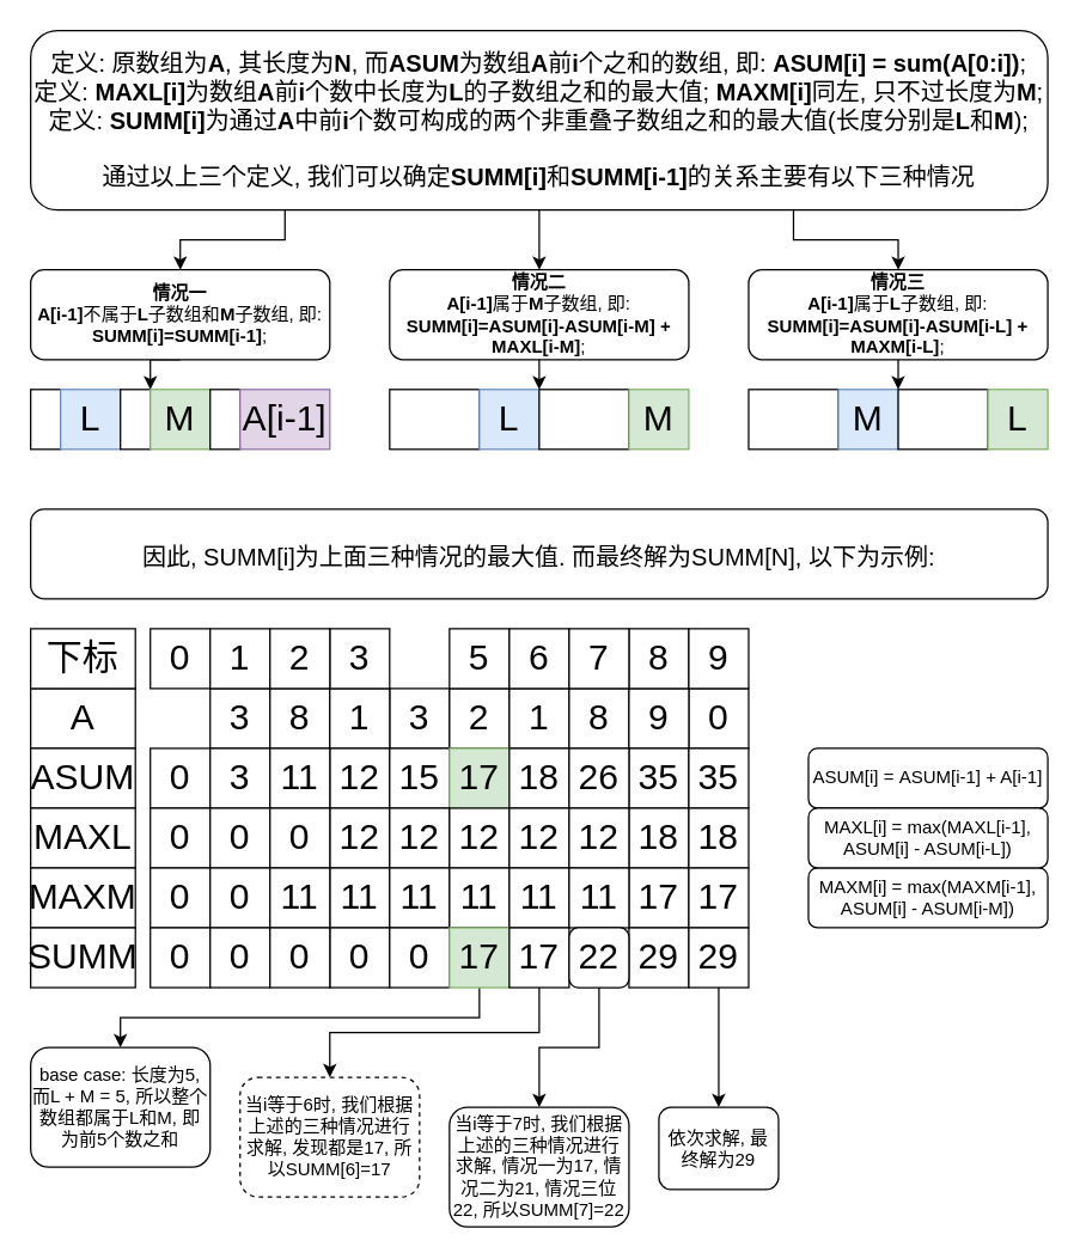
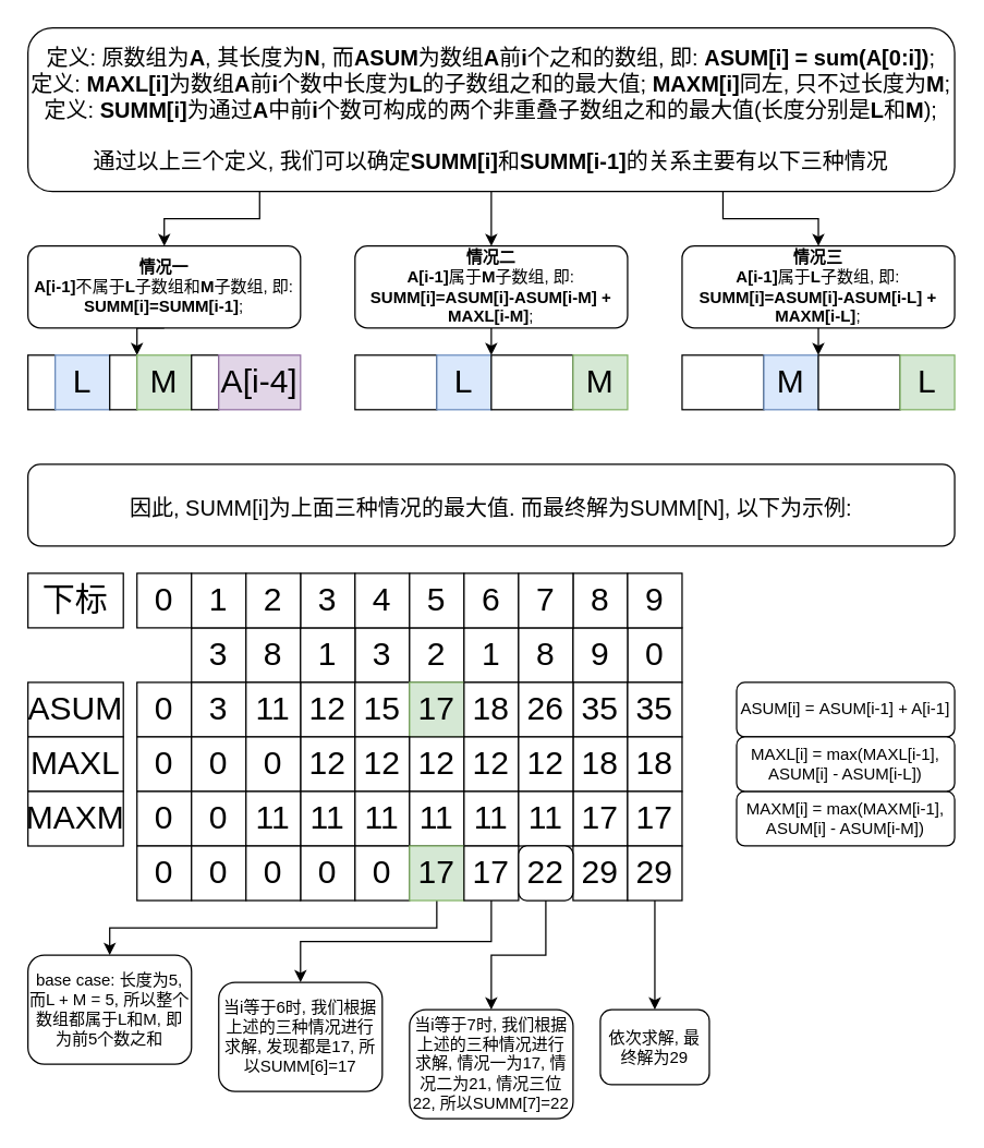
  <mxCell id="0" />
  <mxCell id="1" parent="0" />
  <mxCell id="2" style="edgeStyle=orthogonalEdgeStyle;rounded=0;orthogonalLoop=1;jettySize=auto;html=1;exitX=0.25;exitY=1;exitDx=0;exitDy=0;fontSize=24;" edge="1" parent="1" source="5" target="7"><mxGeometry relative="1" as="geometry" /></mxCell>
  <mxCell id="3" style="edgeStyle=orthogonalEdgeStyle;rounded=0;orthogonalLoop=1;jettySize=auto;html=1;exitX=0.5;exitY=1;exitDx=0;exitDy=0;entryX=0.5;entryY=0;entryDx=0;entryDy=0;fontSize=24;" edge="1" parent="1" source="5" target="15"><mxGeometry relative="1" as="geometry" /></mxCell>
  <mxCell id="4" style="edgeStyle=orthogonalEdgeStyle;rounded=0;orthogonalLoop=1;jettySize=auto;html=1;exitX=0.75;exitY=1;exitDx=0;exitDy=0;entryX=0.5;entryY=0;entryDx=0;entryDy=0;fontSize=24;" edge="1" parent="1" source="5" target="17"><mxGeometry relative="1" as="geometry" /></mxCell>
  <mxCell id="5" value="定义: 原数组为&lt;b&gt;A&lt;/b&gt;, 其长度为&lt;b&gt;N&lt;/b&gt;, 而&lt;b&gt;ASUM&lt;/b&gt;为数组&lt;b&gt;A&lt;/b&gt;前&lt;b&gt;i&lt;/b&gt;个之和的数组, 即: &lt;b&gt;ASUM[i] = sum(A[0:i])&lt;/b&gt;;&lt;br&gt;定义: &lt;b&gt;MAXL[i]&lt;/b&gt;为数组&lt;b&gt;A&lt;/b&gt;前&lt;b&gt;i&lt;/b&gt;个数中长度为&lt;b&gt;L&lt;/b&gt;的子数组之和的最大值;&amp;nbsp;&lt;b&gt;MAXM[i]&lt;/b&gt;同左, 只不过长度为&lt;b&gt;M&lt;/b&gt;;&lt;br&gt;定义: &lt;b&gt;SUMM[i]&lt;/b&gt;为通过&lt;b&gt;A&lt;/b&gt;中前&lt;b&gt;i&lt;/b&gt;个数可构成的两个非重叠子数组之和的最大值(长度分别是&lt;b&gt;L&lt;/b&gt;和&lt;b&gt;M&lt;/b&gt;);&lt;br&gt;&lt;br&gt;通过以上三个定义, 我们可以确定&lt;b&gt;SUMM[i]&lt;/b&gt;和&lt;b&gt;SUMM[i-1]&lt;/b&gt;的关系主要有以下三种情况&lt;br&gt;" style="rounded=1;whiteSpace=wrap;html=1;fontSize=16;" parent="1" vertex="1"><mxGeometry x="20" y="20" width="680" height="120" as="geometry" /></mxCell>
  <mxCell id="6" style="edgeStyle=orthogonalEdgeStyle;rounded=0;orthogonalLoop=1;jettySize=auto;html=1;exitX=0.5;exitY=1;exitDx=0;exitDy=0;entryX=0;entryY=0;entryDx=0;entryDy=0;entryPerimeter=0;fontSize=24;" edge="1" parent="1" source="7" target="11"><mxGeometry relative="1" as="geometry" /></mxCell>
  <mxCell id="7" value="&lt;b&gt;&lt;font style=&quot;font-size: 12px&quot;&gt;情况一&lt;/font&gt;&lt;/b&gt;&lt;br&gt;&lt;b&gt;A[i-1]&lt;/b&gt;不属于&lt;b&gt;L&lt;/b&gt;子数组和&lt;b&gt;M&lt;/b&gt;子数组, 即: &lt;b&gt;SUMM[i]=SUMM[i-1]&lt;/b&gt;;" style="rounded=1;whiteSpace=wrap;html=1;" vertex="1" parent="1"><mxGeometry x="20" y="180" width="200" height="60" as="geometry" /></mxCell>
  <mxCell id="8" value="" style="rounded=0;whiteSpace=wrap;html=1;" vertex="1" parent="1"><mxGeometry x="20" y="260" width="20" height="40" as="geometry" /></mxCell>
  <mxCell id="9" value="L" style="rounded=0;whiteSpace=wrap;html=1;fontSize=24;fillColor=#dae8fc;strokeColor=#6c8ebf;" vertex="1" parent="1"><mxGeometry x="40" y="260" width="40" height="40" as="geometry" /></mxCell>
  <mxCell id="10" value="" style="rounded=0;whiteSpace=wrap;html=1;" vertex="1" parent="1"><mxGeometry x="80" y="260" width="20" height="40" as="geometry" /></mxCell>
  <mxCell id="11" value="M" style="rounded=0;whiteSpace=wrap;html=1;fontSize=24;fillColor=#d5e8d4;strokeColor=#82b366;" vertex="1" parent="1"><mxGeometry x="100" y="260" width="40" height="40" as="geometry" /></mxCell>
  <mxCell id="12" value="" style="rounded=0;whiteSpace=wrap;html=1;" vertex="1" parent="1"><mxGeometry x="140" y="260" width="20" height="40" as="geometry" /></mxCell>
- <mxCell id="13" value="A[i-1]&lt;br&gt;" style="rounded=0;whiteSpace=wrap;html=1;fontSize=24;fillColor=#e1d5e7;strokeColor=#9673a6;" vertex="1" parent="1"><mxGeometry x="160" y="260" width="60" height="40" as="geometry" /></mxCell>
+ <mxCell id="13" value="A[i-4]&lt;br&gt;" style="rounded=0;whiteSpace=wrap;html=1;fontSize=24;fillColor=#e1d5e7;strokeColor=#9673a6;" vertex="1" parent="1"><mxGeometry x="160" y="260" width="60" height="40" as="geometry" /></mxCell>
  <mxCell id="14" style="edgeStyle=orthogonalEdgeStyle;rounded=0;orthogonalLoop=1;jettySize=auto;html=1;exitX=0.5;exitY=1;exitDx=0;exitDy=0;entryX=0;entryY=0;entryDx=0;entryDy=0;entryPerimeter=0;fontSize=24;" edge="1" parent="1" source="15" target="20"><mxGeometry relative="1" as="geometry" /></mxCell>
  <mxCell id="15" value="&lt;b&gt;&lt;font style=&quot;font-size: 12px&quot;&gt;情况二&lt;/font&gt;&lt;/b&gt;&lt;br&gt;&lt;b&gt;A[i-1]&lt;/b&gt;属于&lt;b&gt;M&lt;/b&gt;子数组, 即: &lt;b&gt;SUMM[i]=ASUM[i]-ASUM[i-M] + MAXL[i-M]&lt;/b&gt;;" style="rounded=1;whiteSpace=wrap;html=1;" vertex="1" parent="1"><mxGeometry x="260" y="180" width="200" height="60" as="geometry" /></mxCell>
  <mxCell id="16" style="edgeStyle=orthogonalEdgeStyle;rounded=0;orthogonalLoop=1;jettySize=auto;html=1;exitX=0.5;exitY=1;exitDx=0;exitDy=0;entryX=0;entryY=0;entryDx=0;entryDy=0;entryPerimeter=0;fontSize=24;" edge="1" parent="1" source="17" target="24"><mxGeometry relative="1" as="geometry" /></mxCell>
  <mxCell id="17" value="&lt;font style=&quot;font-size: 12px&quot;&gt;&lt;b&gt;&lt;font style=&quot;font-size: 12px&quot;&gt;情况三&lt;/font&gt;&lt;/b&gt;&lt;br&gt;&lt;b&gt;A[i-1]&lt;/b&gt;属于&lt;b&gt;L&lt;/b&gt;子数组, 即: &lt;b&gt;SUMM[i]=&lt;/b&gt;&lt;b&gt;ASUM[i]-ASUM[i-L] + MAXM[i-L]&lt;/b&gt;;&lt;/font&gt;" style="rounded=1;whiteSpace=wrap;html=1;" vertex="1" parent="1"><mxGeometry x="500" y="180" width="200" height="60" as="geometry" /></mxCell>
  <mxCell id="18" value="" style="rounded=0;whiteSpace=wrap;html=1;" vertex="1" parent="1"><mxGeometry x="260" y="260" width="60" height="40" as="geometry" /></mxCell>
  <mxCell id="19" value="L" style="rounded=0;whiteSpace=wrap;html=1;fontSize=24;fillColor=#dae8fc;strokeColor=#6c8ebf;" vertex="1" parent="1"><mxGeometry x="320" y="260" width="40" height="40" as="geometry" /></mxCell>
  <mxCell id="20" value="" style="rounded=0;whiteSpace=wrap;html=1;" vertex="1" parent="1"><mxGeometry x="360" y="260" width="60" height="40" as="geometry" /></mxCell>
  <mxCell id="21" value="M" style="rounded=0;whiteSpace=wrap;html=1;fontSize=24;fillColor=#d5e8d4;strokeColor=#82b366;" vertex="1" parent="1"><mxGeometry x="420" y="260" width="40" height="40" as="geometry" /></mxCell>
  <mxCell id="22" value="" style="rounded=0;whiteSpace=wrap;html=1;" vertex="1" parent="1"><mxGeometry x="500" y="260" width="60" height="40" as="geometry" /></mxCell>
  <mxCell id="23" value="M" style="rounded=0;whiteSpace=wrap;html=1;fontSize=24;fillColor=#dae8fc;strokeColor=#6c8ebf;" vertex="1" parent="1"><mxGeometry x="560" y="260" width="40" height="40" as="geometry" /></mxCell>
  <mxCell id="24" value="" style="rounded=0;whiteSpace=wrap;html=1;" vertex="1" parent="1"><mxGeometry x="600" y="260" width="60" height="40" as="geometry" /></mxCell>
  <mxCell id="25" value="L" style="rounded=0;whiteSpace=wrap;html=1;fontSize=24;fillColor=#d5e8d4;strokeColor=#82b366;" vertex="1" parent="1"><mxGeometry x="660" y="260" width="40" height="40" as="geometry" /></mxCell>
  <mxCell id="26" value="&lt;span style=&quot;font-size: 16px&quot;&gt;因此, SUMM[i]为上面三种情况的最大值. 而最终解为SUMM[N], 以下为示例:&lt;/span&gt;" style="rounded=1;whiteSpace=wrap;html=1;fontSize=24;" vertex="1" parent="1"><mxGeometry x="20" y="340" width="680" height="60" as="geometry" /></mxCell>
  <mxCell id="27" value="3" style="rounded=0;whiteSpace=wrap;html=1;fontSize=24;" vertex="1" parent="1"><mxGeometry x="140" y="460" width="40" height="40" as="geometry" /></mxCell>
  <mxCell id="28" value="3" style="rounded=0;whiteSpace=wrap;html=1;fontSize=24;" vertex="1" parent="1"><mxGeometry x="260" y="460" width="40" height="40" as="geometry" /></mxCell>
  <mxCell id="29" value="8" style="rounded=0;whiteSpace=wrap;html=1;fontSize=24;" vertex="1" parent="1"><mxGeometry x="180" y="460" width="40" height="40" as="geometry" /></mxCell>
  <mxCell id="30" value="1" style="rounded=0;whiteSpace=wrap;html=1;fontSize=24;" vertex="1" parent="1"><mxGeometry x="220" y="460" width="40" height="40" as="geometry" /></mxCell>
  <mxCell id="31" value="2" style="rounded=0;whiteSpace=wrap;html=1;fontSize=24;" vertex="1" parent="1"><mxGeometry x="300" y="460" width="40" height="40" as="geometry" /></mxCell>
  <mxCell id="32" value="1" style="rounded=0;whiteSpace=wrap;html=1;fontSize=24;" vertex="1" parent="1"><mxGeometry x="340" y="460" width="40" height="40" as="geometry" /></mxCell>
  <mxCell id="33" value="0" style="rounded=0;whiteSpace=wrap;html=1;fontSize=24;" vertex="1" parent="1"><mxGeometry x="460" y="460" width="40" height="40" as="geometry" /></mxCell>
  <mxCell id="34" value="8" style="rounded=0;whiteSpace=wrap;html=1;fontSize=24;" vertex="1" parent="1"><mxGeometry x="380" y="460" width="40" height="40" as="geometry" /></mxCell>
  <mxCell id="35" value="9" style="rounded=0;whiteSpace=wrap;html=1;fontSize=24;" vertex="1" parent="1"><mxGeometry x="420" y="460" width="40" height="40" as="geometry" /></mxCell>
- <mxCell id="36" value="A&lt;br&gt;" style="rounded=0;whiteSpace=wrap;html=1;fontSize=24;" vertex="1" parent="1"><mxGeometry x="20" y="460" width="70" height="40" as="geometry" /></mxCell>
  <mxCell id="37" value="0" style="rounded=0;whiteSpace=wrap;html=1;fontSize=24;" vertex="1" parent="1"><mxGeometry x="100" y="500" width="40" height="40" as="geometry" /></mxCell>
  <mxCell id="38" value="12" style="rounded=0;whiteSpace=wrap;html=1;fontSize=24;" vertex="1" parent="1"><mxGeometry x="220" y="500" width="40" height="40" as="geometry" /></mxCell>
  <mxCell id="39" value="3" style="rounded=0;whiteSpace=wrap;html=1;fontSize=24;" vertex="1" parent="1"><mxGeometry x="140" y="500" width="40" height="40" as="geometry" /></mxCell>
  <mxCell id="40" value="11" style="rounded=0;whiteSpace=wrap;html=1;fontSize=24;" vertex="1" parent="1"><mxGeometry x="180" y="500" width="40" height="40" as="geometry" /></mxCell>
  <mxCell id="41" value="15" style="rounded=0;whiteSpace=wrap;html=1;fontSize=24;" vertex="1" parent="1"><mxGeometry x="260" y="500" width="40" height="40" as="geometry" /></mxCell>
  <mxCell id="42" value="17" style="rounded=0;whiteSpace=wrap;html=1;fontSize=24;fillColor=#d5e8d4;strokeColor=#82b366;" vertex="1" parent="1"><mxGeometry x="300" y="500" width="40" height="40" as="geometry" /></mxCell>
  <mxCell id="43" value="35" style="rounded=0;whiteSpace=wrap;html=1;fontSize=24;" vertex="1" parent="1"><mxGeometry x="420" y="500" width="40" height="40" as="geometry" /></mxCell>
  <mxCell id="44" value="18" style="rounded=0;whiteSpace=wrap;html=1;fontSize=24;" vertex="1" parent="1"><mxGeometry x="340" y="500" width="40" height="40" as="geometry" /></mxCell>
  <mxCell id="45" value="26" style="rounded=0;whiteSpace=wrap;html=1;fontSize=24;" vertex="1" parent="1"><mxGeometry x="380" y="500" width="40" height="40" as="geometry" /></mxCell>
  <mxCell id="46" value="ASUM&lt;br&gt;" style="rounded=0;whiteSpace=wrap;html=1;fontSize=24;direction=west;" vertex="1" parent="1"><mxGeometry x="20" y="500" width="70" height="40" as="geometry" /></mxCell>
  <mxCell id="47" value="35" style="rounded=0;whiteSpace=wrap;html=1;fontSize=24;" vertex="1" parent="1"><mxGeometry x="460" y="500" width="40" height="40" as="geometry" /></mxCell>
  <mxCell id="48" value="&lt;font style=&quot;font-size: 12px&quot;&gt;ASUM[i] =&lt;/font&gt;&amp;nbsp;ASUM[i-1] + A[i-1]" style="rounded=1;whiteSpace=wrap;html=1;fontSize=12;" vertex="1" parent="1"><mxGeometry x="540" y="500" width="160" height="40" as="geometry" /></mxCell>
  <mxCell id="49" value="0" style="rounded=0;whiteSpace=wrap;html=1;fontSize=24;" vertex="1" parent="1"><mxGeometry x="100" y="540" width="40" height="40" as="geometry" /></mxCell>
  <mxCell id="50" value="12" style="rounded=0;whiteSpace=wrap;html=1;fontSize=24;" vertex="1" parent="1"><mxGeometry x="220" y="540" width="40" height="40" as="geometry" /></mxCell>
  <mxCell id="51" value="0" style="rounded=0;whiteSpace=wrap;html=1;fontSize=24;" vertex="1" parent="1"><mxGeometry x="140" y="540" width="40" height="40" as="geometry" /></mxCell>
  <mxCell id="52" value="0" style="rounded=0;whiteSpace=wrap;html=1;fontSize=24;" vertex="1" parent="1"><mxGeometry x="180" y="540" width="40" height="40" as="geometry" /></mxCell>
  <mxCell id="53" value="12" style="rounded=0;whiteSpace=wrap;html=1;fontSize=24;" vertex="1" parent="1"><mxGeometry x="260" y="540" width="40" height="40" as="geometry" /></mxCell>
  <mxCell id="54" value="12" style="rounded=0;whiteSpace=wrap;html=1;fontSize=24;" vertex="1" parent="1"><mxGeometry x="300" y="540" width="40" height="40" as="geometry" /></mxCell>
  <mxCell id="55" value="18" style="rounded=0;whiteSpace=wrap;html=1;fontSize=24;" vertex="1" parent="1"><mxGeometry x="420" y="540" width="40" height="40" as="geometry" /></mxCell>
  <mxCell id="56" value="12" style="rounded=0;whiteSpace=wrap;html=1;fontSize=24;" vertex="1" parent="1"><mxGeometry x="340" y="540" width="40" height="40" as="geometry" /></mxCell>
  <mxCell id="57" value="12" style="rounded=0;whiteSpace=wrap;html=1;fontSize=24;" vertex="1" parent="1"><mxGeometry x="380" y="540" width="40" height="40" as="geometry" /></mxCell>
  <mxCell id="58" value="MAXL&lt;br&gt;" style="rounded=0;whiteSpace=wrap;html=1;fontSize=24;direction=west;" vertex="1" parent="1"><mxGeometry x="20" y="540" width="70" height="40" as="geometry" /></mxCell>
  <mxCell id="59" value="18" style="rounded=0;whiteSpace=wrap;html=1;fontSize=24;" vertex="1" parent="1"><mxGeometry x="460" y="540" width="40" height="40" as="geometry" /></mxCell>
  <mxCell id="60" value="0" style="rounded=0;whiteSpace=wrap;html=1;fontSize=24;" vertex="1" parent="1"><mxGeometry x="100" y="580" width="40" height="40" as="geometry" /></mxCell>
  <mxCell id="61" value="11" style="rounded=0;whiteSpace=wrap;html=1;fontSize=24;" vertex="1" parent="1"><mxGeometry x="220" y="580" width="40" height="40" as="geometry" /></mxCell>
  <mxCell id="62" value="0" style="rounded=0;whiteSpace=wrap;html=1;fontSize=24;" vertex="1" parent="1"><mxGeometry x="140" y="580" width="40" height="40" as="geometry" /></mxCell>
  <mxCell id="63" value="11" style="rounded=0;whiteSpace=wrap;html=1;fontSize=24;" vertex="1" parent="1"><mxGeometry x="180" y="580" width="40" height="40" as="geometry" /></mxCell>
  <mxCell id="64" value="11" style="rounded=0;whiteSpace=wrap;html=1;fontSize=24;" vertex="1" parent="1"><mxGeometry x="260" y="580" width="40" height="40" as="geometry" /></mxCell>
  <mxCell id="65" value="11" style="rounded=0;whiteSpace=wrap;html=1;fontSize=24;" vertex="1" parent="1"><mxGeometry x="300" y="580" width="40" height="40" as="geometry" /></mxCell>
  <mxCell id="66" value="17" style="rounded=0;whiteSpace=wrap;html=1;fontSize=24;" vertex="1" parent="1"><mxGeometry x="420" y="580" width="40" height="40" as="geometry" /></mxCell>
  <mxCell id="67" value="11" style="rounded=0;whiteSpace=wrap;html=1;fontSize=24;" vertex="1" parent="1"><mxGeometry x="340" y="580" width="40" height="40" as="geometry" /></mxCell>
  <mxCell id="68" value="11" style="rounded=0;whiteSpace=wrap;html=1;fontSize=24;" vertex="1" parent="1"><mxGeometry x="380" y="580" width="40" height="40" as="geometry" /></mxCell>
  <mxCell id="69" value="MAXM&lt;br&gt;" style="rounded=0;whiteSpace=wrap;html=1;fontSize=24;direction=west;" vertex="1" parent="1"><mxGeometry x="20" y="580" width="70" height="40" as="geometry" /></mxCell>
  <mxCell id="70" value="17" style="rounded=0;whiteSpace=wrap;html=1;fontSize=24;" vertex="1" parent="1"><mxGeometry x="460" y="580" width="40" height="40" as="geometry" /></mxCell>
  <mxCell id="71" value="MAXM[i] = max(MAXM[i-1], ASUM[i] - ASUM[i-M])" style="rounded=1;whiteSpace=wrap;html=1;fontSize=12;" vertex="1" parent="1"><mxGeometry x="540" y="580" width="160" height="40" as="geometry" /></mxCell>
  <mxCell id="72" value="MAXL[i] = max(MAXL[i-1], ASUM[i] - ASUM[i-L])" style="rounded=1;whiteSpace=wrap;html=1;fontSize=12;fontStyle=0" vertex="1" parent="1"><mxGeometry x="540" y="540" width="160" height="40" as="geometry" /></mxCell>
  <mxCell id="73" value="0" style="rounded=0;whiteSpace=wrap;html=1;fontSize=24;" vertex="1" parent="1"><mxGeometry x="100" y="420" width="40" height="40" as="geometry" /></mxCell>
  <mxCell id="74" value="3" style="rounded=0;whiteSpace=wrap;html=1;fontSize=24;" vertex="1" parent="1"><mxGeometry x="220" y="420" width="40" height="40" as="geometry" /></mxCell>
  <mxCell id="75" value="1" style="rounded=0;whiteSpace=wrap;html=1;fontSize=24;" vertex="1" parent="1"><mxGeometry x="140" y="420" width="40" height="40" as="geometry" /></mxCell>
  <mxCell id="76" value="2" style="rounded=0;whiteSpace=wrap;html=1;fontSize=24;" vertex="1" parent="1"><mxGeometry x="180" y="420" width="40" height="40" as="geometry" /></mxCell>
+ <mxCell id="77" value="4" style="rounded=0;whiteSpace=wrap;html=1;fontSize=24;" vertex="1" parent="1"><mxGeometry x="260" y="420" width="40" height="40" as="geometry" /></mxCell>
  <mxCell id="78" value="5" style="rounded=0;whiteSpace=wrap;html=1;fontSize=24;" vertex="1" parent="1"><mxGeometry x="300" y="420" width="40" height="40" as="geometry" /></mxCell>
  <mxCell id="79" value="8" style="rounded=0;whiteSpace=wrap;html=1;fontSize=24;" vertex="1" parent="1"><mxGeometry x="420" y="420" width="40" height="40" as="geometry" /></mxCell>
  <mxCell id="80" value="6" style="rounded=0;whiteSpace=wrap;html=1;fontSize=24;" vertex="1" parent="1"><mxGeometry x="340" y="420" width="40" height="40" as="geometry" /></mxCell>
  <mxCell id="81" value="7" style="rounded=0;whiteSpace=wrap;html=1;fontSize=24;" vertex="1" parent="1"><mxGeometry x="380" y="420" width="40" height="40" as="geometry" /></mxCell>
  <mxCell id="82" value="9" style="rounded=0;whiteSpace=wrap;html=1;fontSize=24;" vertex="1" parent="1"><mxGeometry x="460" y="420" width="40" height="40" as="geometry" /></mxCell>
  <mxCell id="83" value="下标" style="rounded=0;whiteSpace=wrap;html=1;fontSize=24;" vertex="1" parent="1"><mxGeometry x="20" y="420" width="70" height="40" as="geometry" /></mxCell>
  <mxCell id="84" value="0" style="rounded=0;whiteSpace=wrap;html=1;fontSize=24;" vertex="1" parent="1"><mxGeometry x="100" y="620" width="40" height="40" as="geometry" /></mxCell>
  <mxCell id="85" value="0" style="rounded=0;whiteSpace=wrap;html=1;fontSize=24;" vertex="1" parent="1"><mxGeometry x="220" y="620" width="40" height="40" as="geometry" /></mxCell>
  <mxCell id="86" value="0" style="rounded=0;whiteSpace=wrap;html=1;fontSize=24;" vertex="1" parent="1"><mxGeometry x="140" y="620" width="40" height="40" as="geometry" /></mxCell>
  <mxCell id="87" value="0" style="rounded=0;whiteSpace=wrap;html=1;fontSize=24;" vertex="1" parent="1"><mxGeometry x="180" y="620" width="40" height="40" as="geometry" /></mxCell>
  <mxCell id="88" value="0" style="rounded=0;whiteSpace=wrap;html=1;fontSize=24;" vertex="1" parent="1"><mxGeometry x="260" y="620" width="40" height="40" as="geometry" /></mxCell>
  <mxCell id="89" style="edgeStyle=orthogonalEdgeStyle;rounded=0;orthogonalLoop=1;jettySize=auto;html=1;exitX=0.5;exitY=1;exitDx=0;exitDy=0;entryX=0.5;entryY=0;entryDx=0;entryDy=0;fontSize=12;" edge="1" parent="1" source="90" target="99"><mxGeometry relative="1" as="geometry" /></mxCell>
  <mxCell id="90" value="17" style="rounded=0;whiteSpace=wrap;html=1;fontSize=24;fillColor=#d5e8d4;strokeColor=#82b366;" vertex="1" parent="1"><mxGeometry x="300" y="620" width="40" height="40" as="geometry" /></mxCell>
  <mxCell id="91" value="29" style="rounded=0;whiteSpace=wrap;html=1;fontSize=24;" vertex="1" parent="1"><mxGeometry x="420" y="620" width="40" height="40" as="geometry" /></mxCell>
  <mxCell id="92" style="edgeStyle=orthogonalEdgeStyle;rounded=0;orthogonalLoop=1;jettySize=auto;html=1;exitX=0.5;exitY=1;exitDx=0;exitDy=0;entryX=0.5;entryY=0;entryDx=0;entryDy=0;fontSize=12;" edge="1" parent="1" source="93" target="100"><mxGeometry relative="1" as="geometry" /></mxCell>
  <mxCell id="93" value="17" style="rounded=0;whiteSpace=wrap;html=1;fontSize=24;" vertex="1" parent="1"><mxGeometry x="340" y="620" width="40" height="40" as="geometry" /></mxCell>
  <mxCell id="94" style="edgeStyle=orthogonalEdgeStyle;rounded=0;orthogonalLoop=1;jettySize=auto;html=1;exitX=0.5;exitY=1;exitDx=0;exitDy=0;entryX=0.5;entryY=0;entryDx=0;entryDy=0;fontSize=12;" edge="1" parent="1" source="95" target="101"><mxGeometry relative="1" as="geometry" /></mxCell>
  <mxCell id="95" value="22" style="whiteSpace=wrap;html=1;fontSize=24;rounded=1;" vertex="1" parent="1"><mxGeometry x="380" y="620" width="40" height="40" as="geometry" /></mxCell>
- <mxCell id="96" value="SUMM&lt;br&gt;" style="rounded=0;whiteSpace=wrap;html=1;fontSize=24;direction=west;" vertex="1" parent="1"><mxGeometry x="20" y="620" width="70" height="40" as="geometry" /></mxCell>
  <mxCell id="97" style="edgeStyle=orthogonalEdgeStyle;rounded=0;orthogonalLoop=1;jettySize=auto;html=1;exitX=0.5;exitY=1;exitDx=0;exitDy=0;entryX=0.5;entryY=0;entryDx=0;entryDy=0;fontSize=12;" edge="1" parent="1" source="98" target="102"><mxGeometry relative="1" as="geometry" /></mxCell>
  <mxCell id="98" value="29" style="rounded=0;whiteSpace=wrap;html=1;fontSize=24;" vertex="1" parent="1"><mxGeometry x="460" y="620" width="40" height="40" as="geometry" /></mxCell>
  <mxCell id="99" value="base case: 长度为5, 而L + M = 5, 所以整个数组都属于L和M, 即为前5个数之和" style="rounded=1;whiteSpace=wrap;html=1;fontSize=12;" vertex="1" parent="1"><mxGeometry x="20" y="700" width="120" height="80" as="geometry" /></mxCell>
- <mxCell id="100" value="当i等于6时, 我们根据上述的三种情况进行求解, 发现都是17, 所以SUMM[6]=17" style="rounded=1;whiteSpace=wrap;html=1;fontSize=12;dashed=1;" vertex="1" parent="1"><mxGeometry x="160" y="720" width="120" height="80" as="geometry" /></mxCell>
+ <mxCell id="100" value="当i等于6时, 我们根据上述的三种情况进行求解, 发现都是17, 所以SUMM[6]=17" style="rounded=1;whiteSpace=wrap;html=1;fontSize=12;" vertex="1" parent="1"><mxGeometry x="160" y="720" width="120" height="80" as="geometry" /></mxCell>
  <mxCell id="101" value="当i等于7时, 我们根据上述的三种情况进行求解, 情况一为17, 情况二为21, 情况三位22, 所以SUMM[7]=22" style="rounded=1;whiteSpace=wrap;html=1;fontSize=12;" vertex="1" parent="1"><mxGeometry x="300" y="740" width="120" height="80" as="geometry" /></mxCell>
  <mxCell id="102" value="依次求解, 最终解为29" style="rounded=1;whiteSpace=wrap;html=1;fontSize=12;" vertex="1" parent="1"><mxGeometry x="440" y="740" width="80" height="55" as="geometry" /></mxCell>
